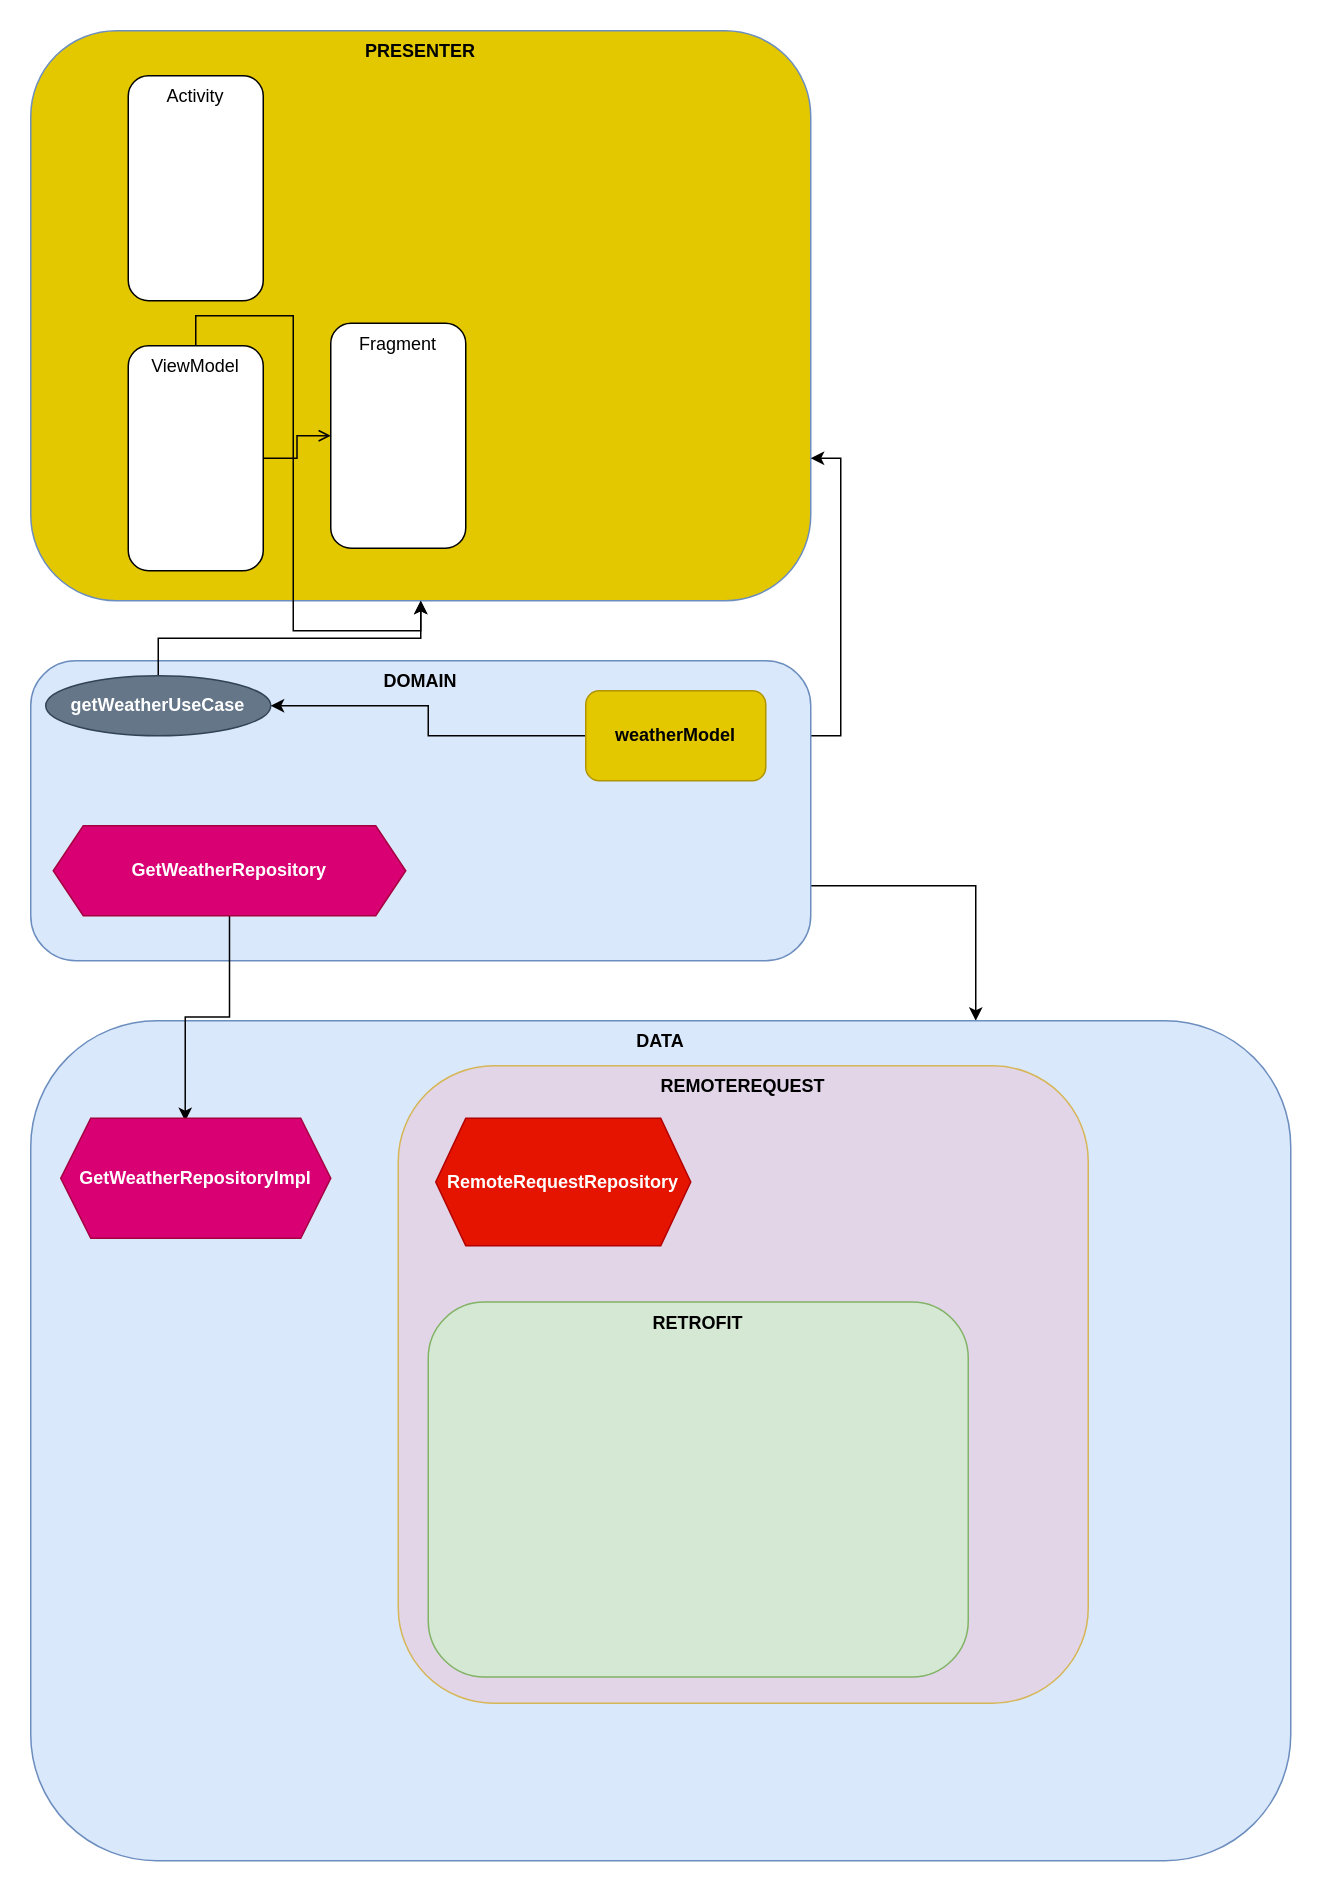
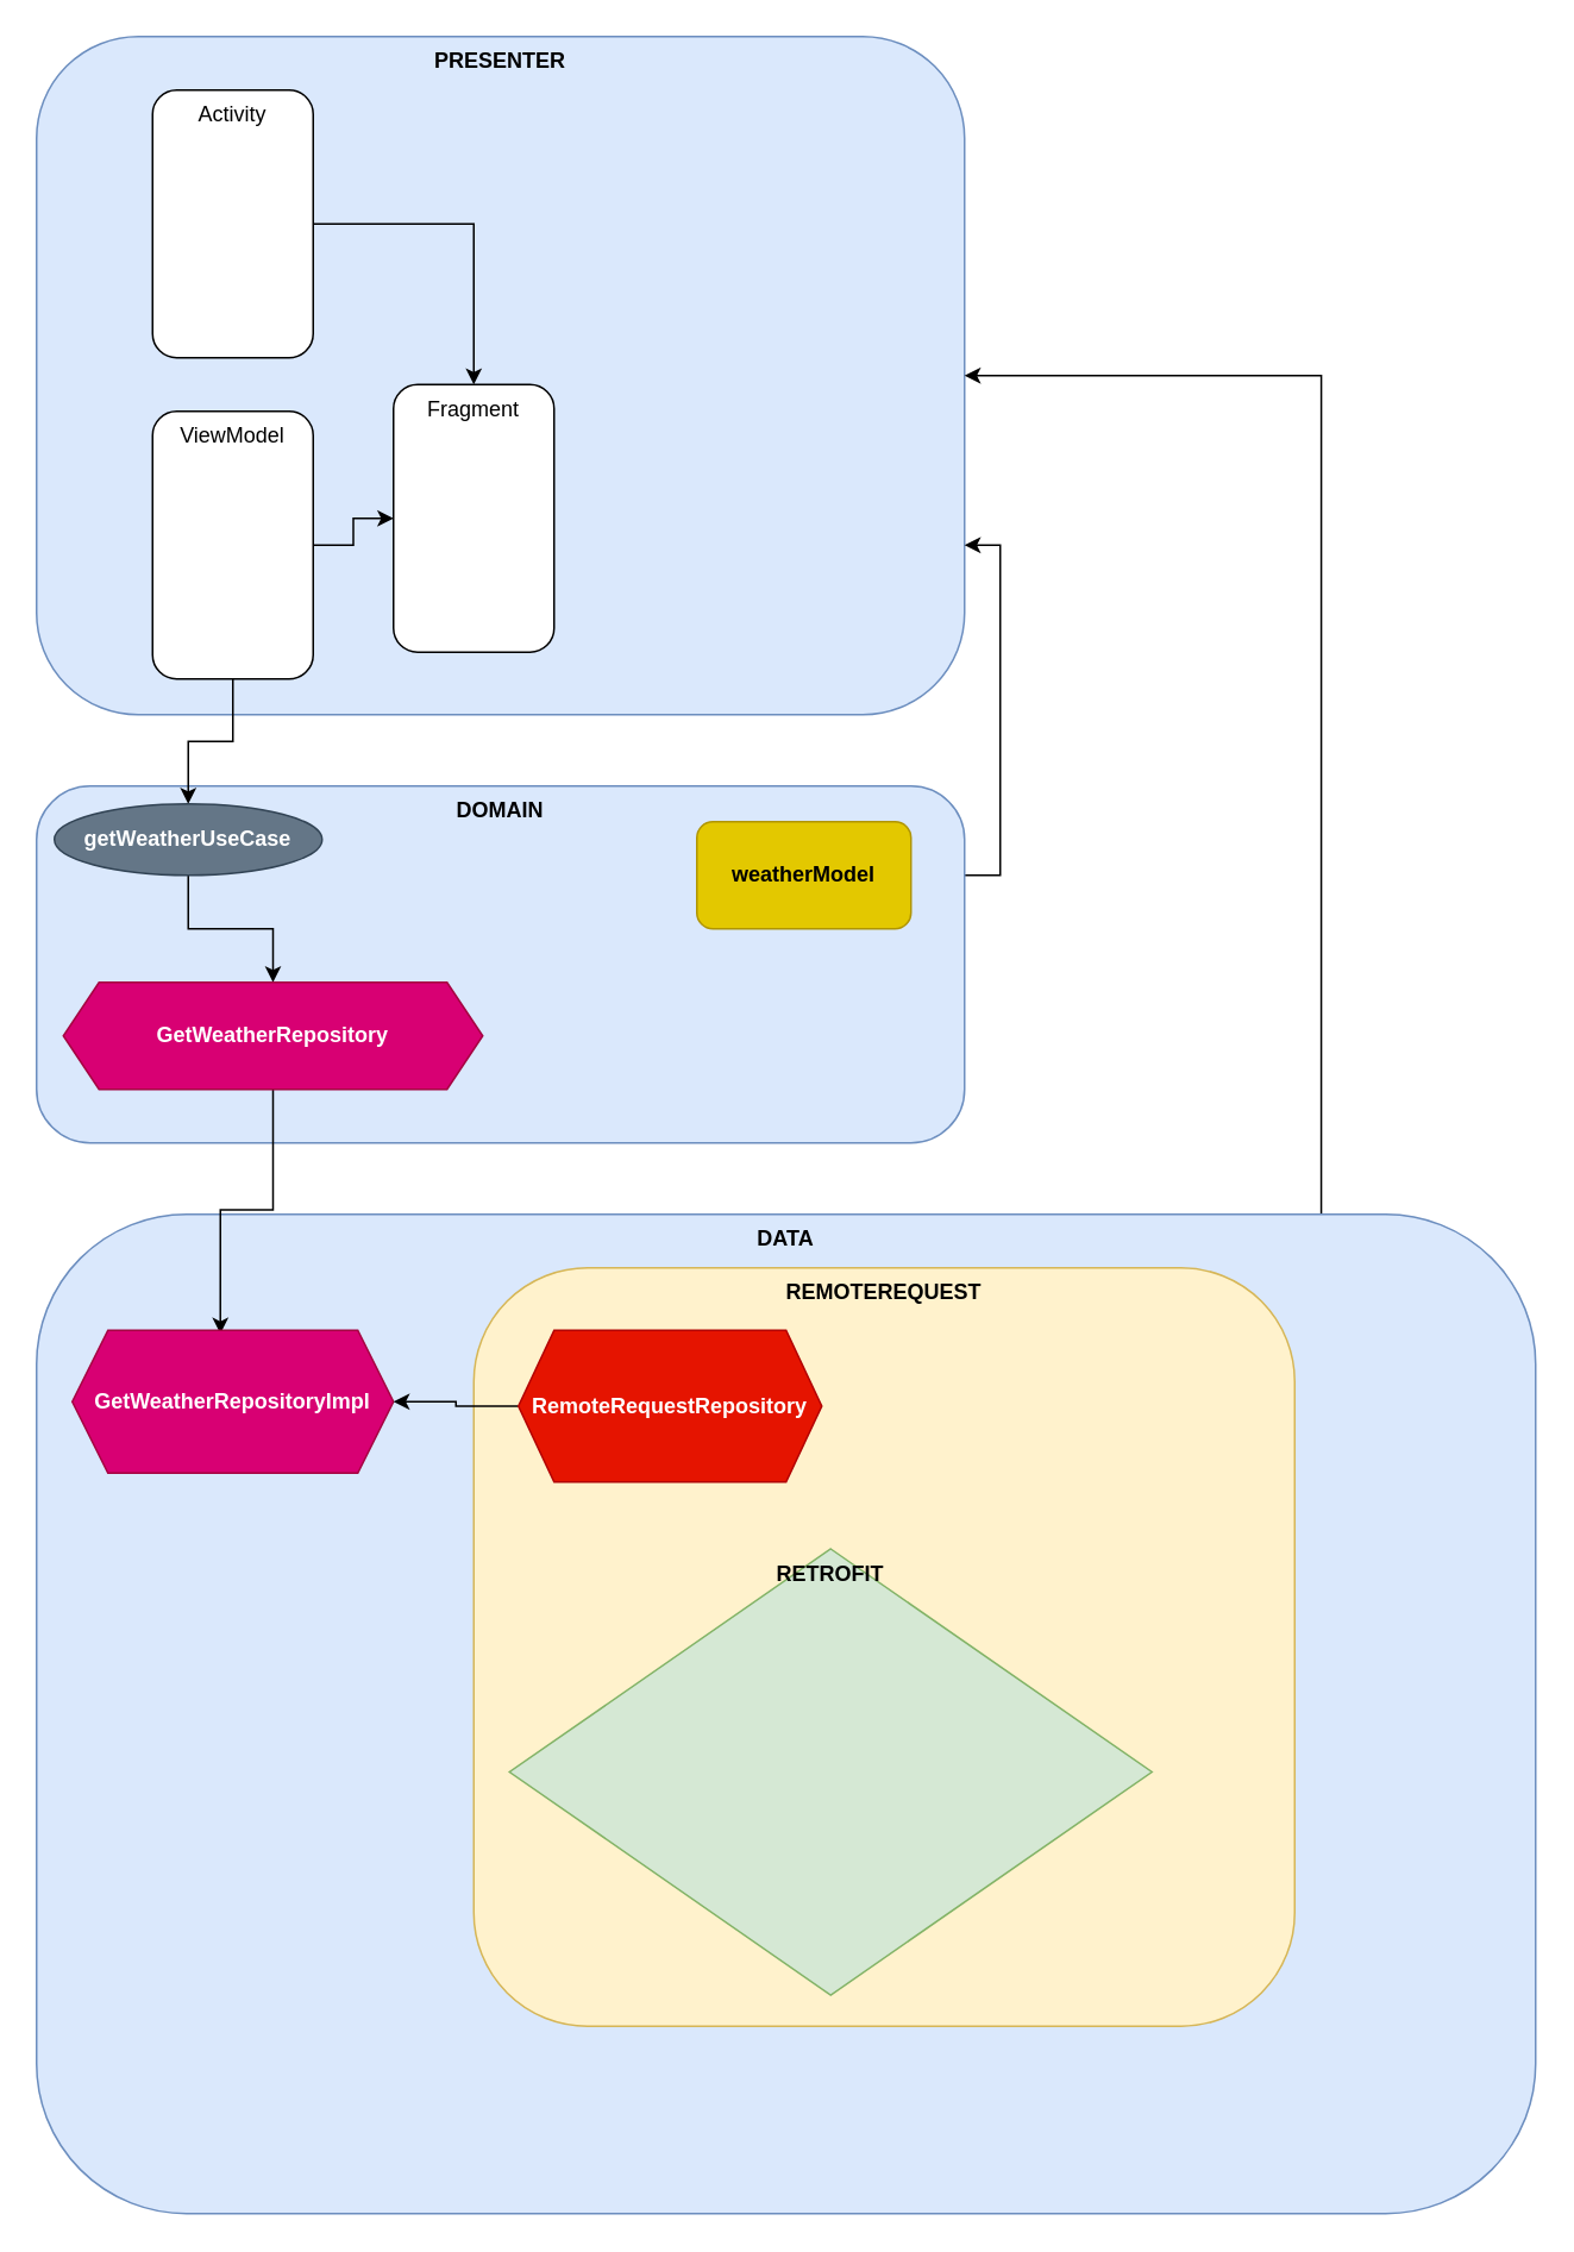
  <mxCell id="0" />
  <mxCell id="1" parent="0" />
- <mxCell id="2" value="PRESENTER" style="rounded=1;whiteSpace=wrap;html=1;fontStyle=1;verticalAlign=top;fillColor=#e3c800;strokeColor=#6c8ebf;" parent="1" vertex="1"><mxGeometry x="20" y="20" width="520" height="380" as="geometry" /></mxCell>
- <mxCell id="3" style="edgeStyle=orthogonalEdgeStyle;rounded=0;orthogonalLoop=1;jettySize=auto;html=1;entryX=0.75;entryY=0;entryDx=0;entryDy=0;fontColor=#000000;exitX=1;exitY=0.75;exitDx=0;exitDy=0;" edge="1" parent="1" source="5" target="7"><mxGeometry relative="1" as="geometry" /></mxCell>
+ <mxCell id="2" value="PRESENTER" style="rounded=1;whiteSpace=wrap;html=1;fontStyle=1;verticalAlign=top;fillColor=#dae8fc;strokeColor=#6c8ebf;" parent="1" vertex="1"><mxGeometry x="20" y="20" width="520" height="380" as="geometry" /></mxCell>
  <mxCell id="4" style="edgeStyle=orthogonalEdgeStyle;rounded=0;orthogonalLoop=1;jettySize=auto;html=1;entryX=1;entryY=0.75;entryDx=0;entryDy=0;fontColor=#000000;exitX=1;exitY=0.25;exitDx=0;exitDy=0;" edge="1" parent="1" source="5" target="2"><mxGeometry relative="1" as="geometry" /></mxCell>
  <mxCell id="5" value="DOMAIN" style="rounded=1;whiteSpace=wrap;html=1;verticalAlign=top;fontStyle=1;fillColor=#dae8fc;strokeColor=#6c8ebf;" parent="1" vertex="1"><mxGeometry x="20" y="440" width="520" height="200" as="geometry" /></mxCell>
+ <mxCell id="6" style="edgeStyle=orthogonalEdgeStyle;rounded=0;orthogonalLoop=1;jettySize=auto;html=1;entryX=1;entryY=0.5;entryDx=0;entryDy=0;fontColor=#000000;exitX=0.857;exitY=0;exitDx=0;exitDy=0;exitPerimeter=0;" edge="1" parent="1" source="7" target="2"><mxGeometry relative="1" as="geometry" /></mxCell>
  <mxCell id="7" value="DATA" style="rounded=1;whiteSpace=wrap;html=1;verticalAlign=top;fontStyle=1;fillColor=#dae8fc;strokeColor=#6c8ebf;" parent="1" vertex="1"><mxGeometry x="20" y="680" width="840" height="560" as="geometry" /></mxCell>
+ <mxCell id="8" style="edgeStyle=orthogonalEdgeStyle;rounded=0;orthogonalLoop=1;jettySize=auto;html=1;entryX=0.5;entryY=0;entryDx=0;entryDy=0;fontColor=#000000;" edge="1" parent="1" source="9" target="10"><mxGeometry relative="1" as="geometry" /></mxCell>
  <mxCell id="9" value="Activity" style="rounded=1;whiteSpace=wrap;html=1;verticalAlign=top;" parent="1" vertex="1"><mxGeometry x="85" y="50" width="90" height="150" as="geometry" /></mxCell>
  <mxCell id="10" value="Fragment" style="rounded=1;whiteSpace=wrap;html=1;verticalAlign=top;" parent="1" vertex="1"><mxGeometry x="220" y="215" width="90" height="150" as="geometry" /></mxCell>
- <mxCell id="11" style="edgeStyle=orthogonalEdgeStyle;rounded=0;orthogonalLoop=1;jettySize=auto;html=1;fontColor=#000000;" edge="1" parent="1" source="13" target="2"><mxGeometry relative="1" as="geometry" /></mxCell>
- <mxCell id="12" style="edgeStyle=orthogonalEdgeStyle;rounded=0;orthogonalLoop=1;jettySize=auto;html=1;fontColor=#000000;endArrow=open;" edge="1" parent="1" source="13" target="10"><mxGeometry relative="1" as="geometry" /></mxCell>
+ <mxCell id="11" style="edgeStyle=orthogonalEdgeStyle;rounded=0;orthogonalLoop=1;jettySize=auto;html=1;fontColor=#000000;" edge="1" parent="1" source="13" target="15"><mxGeometry relative="1" as="geometry" /></mxCell>
+ <mxCell id="12" style="edgeStyle=orthogonalEdgeStyle;rounded=0;orthogonalLoop=1;jettySize=auto;html=1;fontColor=#000000;" edge="1" parent="1" source="13" target="10"><mxGeometry relative="1" as="geometry" /></mxCell>
  <mxCell id="13" value="ViewModel" style="rounded=1;whiteSpace=wrap;html=1;verticalAlign=top;" parent="1" vertex="1"><mxGeometry x="85" y="230" width="90" height="150" as="geometry" /></mxCell>
- <mxCell id="14" style="edgeStyle=orthogonalEdgeStyle;rounded=0;orthogonalLoop=1;jettySize=auto;html=1;fontColor=#000000;" edge="1" parent="1" source="15" target="2"><mxGeometry relative="1" as="geometry" /></mxCell>
+ <mxCell id="14" style="edgeStyle=orthogonalEdgeStyle;rounded=0;orthogonalLoop=1;jettySize=auto;html=1;fontColor=#000000;" edge="1" parent="1" source="15" target="19"><mxGeometry relative="1" as="geometry" /></mxCell>
  <mxCell id="15" value="getWeatherUseCase" style="ellipse;whiteSpace=wrap;html=1;verticalAlign=middle;fillColor=#647687;fontColor=#ffffff;strokeColor=#314354;fontStyle=1" parent="1" vertex="1"><mxGeometry x="30" y="450" width="150" height="40" as="geometry" /></mxCell>
- <mxCell id="16" style="edgeStyle=orthogonalEdgeStyle;rounded=0;orthogonalLoop=1;jettySize=auto;html=1;entryX=1;entryY=0.5;entryDx=0;entryDy=0;fontColor=#000000;" edge="1" parent="1" source="17" target="15"><mxGeometry relative="1" as="geometry" /></mxCell>
  <mxCell id="17" value="weatherModel" style="rounded=1;whiteSpace=wrap;html=1;verticalAlign=middle;fillColor=#e3c800;fontColor=#000000;strokeColor=#B09500;fontStyle=1" parent="1" vertex="1"><mxGeometry x="390" y="460" width="120" height="60" as="geometry" /></mxCell>
  <mxCell id="18" style="edgeStyle=orthogonalEdgeStyle;rounded=0;orthogonalLoop=1;jettySize=auto;html=1;entryX=0.461;entryY=0.024;entryDx=0;entryDy=0;entryPerimeter=0;fontColor=#000000;" edge="1" parent="1" source="19" target="20"><mxGeometry relative="1" as="geometry" /></mxCell>
  <mxCell id="19" value="GetWeatherRepository" style="shape=hexagon;perimeter=hexagonPerimeter2;whiteSpace=wrap;html=1;fixedSize=1;verticalAlign=middle;fillColor=#d80073;fontColor=#ffffff;strokeColor=#A50040;fontStyle=1" parent="1" vertex="1"><mxGeometry x="35" y="550" width="235" height="60" as="geometry" /></mxCell>
  <mxCell id="20" value="GetWeatherRepositoryImpl" style="shape=hexagon;perimeter=hexagonPerimeter2;whiteSpace=wrap;html=1;fixedSize=1;verticalAlign=middle;fillColor=#d80073;fontColor=#ffffff;strokeColor=#A50040;fontStyle=1" parent="1" vertex="1"><mxGeometry x="40" y="745" width="180" height="80" as="geometry" /></mxCell>
- <mxCell id="21" value="REMOTEREQUEST" style="rounded=1;whiteSpace=wrap;html=1;fillColor=#e1d5e7;strokeColor=#d6b656;verticalAlign=top;fontStyle=1;direction=south;" vertex="1" parent="1"><mxGeometry x="265" y="710" width="460" height="425" as="geometry" /></mxCell>
+ <mxCell id="21" value="REMOTEREQUEST" style="rounded=1;whiteSpace=wrap;html=1;fillColor=#fff2cc;strokeColor=#d6b656;verticalAlign=top;fontStyle=1;direction=south;" vertex="1" parent="1"><mxGeometry x="265" y="710" width="460" height="425" as="geometry" /></mxCell>
+ <mxCell id="22" style="edgeStyle=orthogonalEdgeStyle;rounded=0;orthogonalLoop=1;jettySize=auto;html=1;fontColor=#000000;" edge="1" parent="1" source="23" target="20"><mxGeometry relative="1" as="geometry" /></mxCell>
  <mxCell id="23" value="RemoteRequestRepository" style="shape=hexagon;perimeter=hexagonPerimeter2;whiteSpace=wrap;html=1;fixedSize=1;fillColor=#e51400;fontColor=#ffffff;strokeColor=#B20000;fontStyle=1" vertex="1" parent="1"><mxGeometry x="290" y="745" width="170" height="85" as="geometry" /></mxCell>
- <mxCell id="24" value="RETROFIT" style="rounded=1;whiteSpace=wrap;html=1;fillColor=#d5e8d4;strokeColor=#82b366;verticalAlign=top;fontStyle=1" vertex="1" parent="1"><mxGeometry x="285" y="867.5" width="360" height="250" as="geometry" /></mxCell>
+ <mxCell id="24" value="RETROFIT" style="rhombus;whiteSpace=wrap;html=1;fillColor=#d5e8d4;strokeColor=#82b366;verticalAlign=top;fontStyle=1;" vertex="1" parent="1"><mxGeometry x="285" y="867.5" width="360" height="250" as="geometry" /></mxCell>
